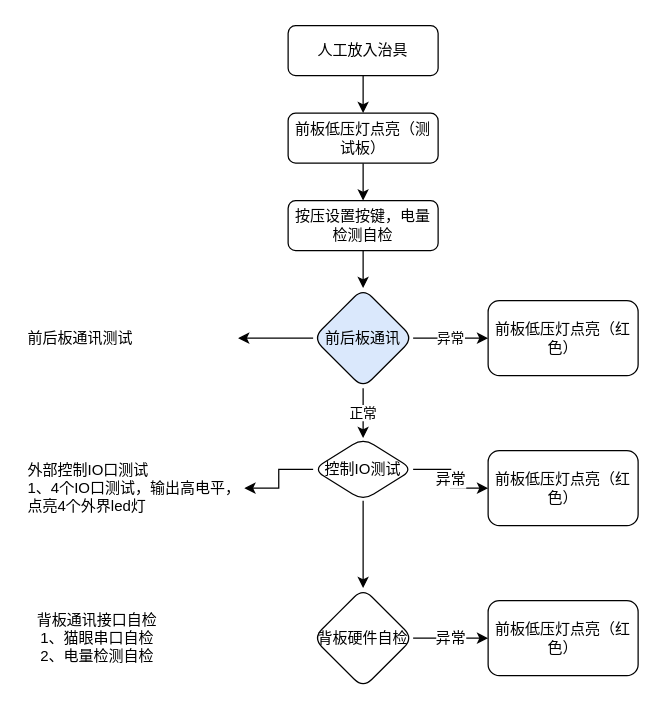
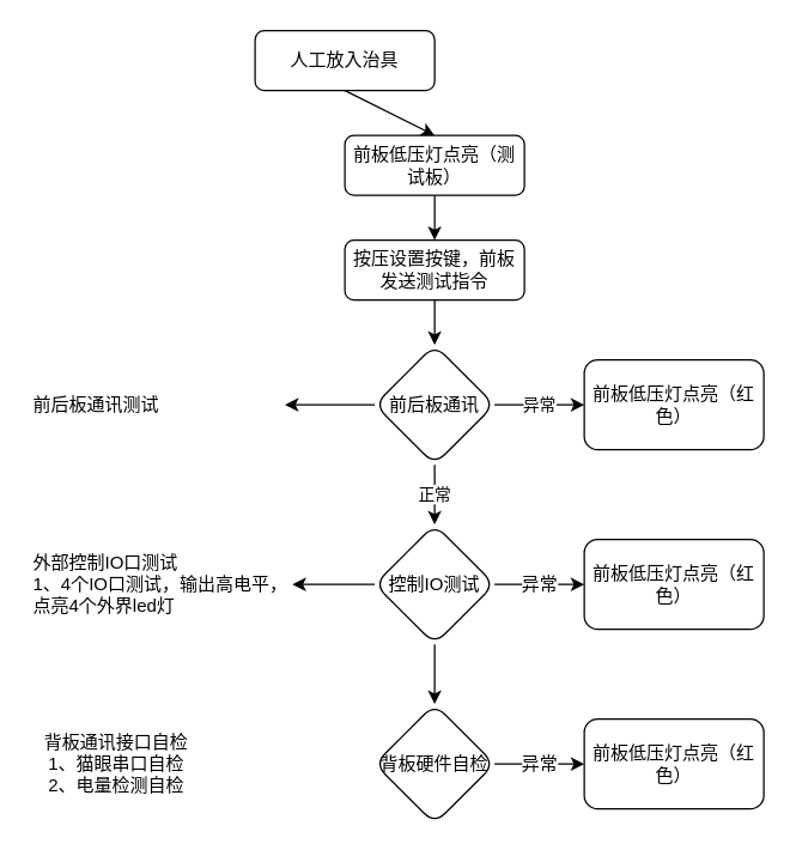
  <mxCell id="0" />
  <mxCell id="1" parent="0" />
- <mxCell id="2" value="人工放入治具" style="rounded=1;whiteSpace=wrap;html=1;" vertex="1" parent="1"><mxGeometry x="230" y="20" width="120" height="40" as="geometry" /></mxCell>
+ <mxCell id="2" value="人工放入治具" style="rounded=1;whiteSpace=wrap;html=1;" vertex="1" parent="1"><mxGeometry x="170" y="20" width="120" height="40" as="geometry" /></mxCell>
  <mxCell id="3" value="" style="endArrow=classic;html=1;rounded=0;exitX=0.5;exitY=1;exitDx=0;exitDy=0;entryX=0.5;entryY=0;entryDx=0;entryDy=0;" edge="1" parent="1" source="2" target="5"><mxGeometry width="50" height="50" relative="1" as="geometry"><mxPoint x="450" y="250" as="sourcePoint" /><mxPoint x="310" y="110" as="targetPoint" /></mxGeometry></mxCell>
  <mxCell id="4" value="" style="edgeStyle=orthogonalEdgeStyle;rounded=0;orthogonalLoop=1;jettySize=auto;html=1;" edge="1" parent="1" source="5" target="7"><mxGeometry relative="1" as="geometry" /></mxCell>
  <mxCell id="5" value="前板低压灯点亮（测试板）" style="rounded=1;whiteSpace=wrap;html=1;" vertex="1" parent="1"><mxGeometry x="230" y="90" width="120" height="40" as="geometry" /></mxCell>
  <mxCell id="6" value="" style="edgeStyle=orthogonalEdgeStyle;rounded=0;orthogonalLoop=1;jettySize=auto;html=1;" edge="1" parent="1" source="7" target="11"><mxGeometry relative="1" as="geometry"><Array as="points"><mxPoint x="290" y="230" /><mxPoint x="290" y="230" /></Array></mxGeometry></mxCell>
- <mxCell id="7" value="按压设置按键，电量检测自检" style="whiteSpace=wrap;html=1;rounded=1;" vertex="1" parent="1"><mxGeometry x="230" y="160" width="120" height="40" as="geometry" /></mxCell>
+ <mxCell id="7" value="按压设置按键，前板发送测试指令" style="whiteSpace=wrap;html=1;rounded=1;" vertex="1" parent="1"><mxGeometry x="230" y="160" width="120" height="40" as="geometry" /></mxCell>
  <mxCell id="8" value="异常" style="edgeStyle=orthogonalEdgeStyle;rounded=0;orthogonalLoop=1;jettySize=auto;html=1;" edge="1" parent="1" source="11" target="12"><mxGeometry relative="1" as="geometry" /></mxCell>
  <mxCell id="9" value="正常" style="edgeStyle=orthogonalEdgeStyle;rounded=0;orthogonalLoop=1;jettySize=auto;html=1;" edge="1" parent="1" source="11" target="16"><mxGeometry relative="1" as="geometry" /></mxCell>
  <mxCell id="10" value="" style="edgeStyle=orthogonalEdgeStyle;rounded=0;orthogonalLoop=1;jettySize=auto;html=1;fontSize=16;" edge="1" parent="1" source="11"><mxGeometry relative="1" as="geometry"><mxPoint x="190" y="270" as="targetPoint" /></mxGeometry></mxCell>
- <mxCell id="11" value="前后板通讯" style="rhombus;whiteSpace=wrap;html=1;rounded=1;fillColor=#dae8fc;" vertex="1" parent="1"><mxGeometry x="250" y="230" width="80" height="80" as="geometry" /></mxCell>
+ <mxCell id="11" value="前后板通讯" style="rhombus;whiteSpace=wrap;html=1;rounded=1;" vertex="1" parent="1"><mxGeometry x="250" y="230" width="80" height="80" as="geometry" /></mxCell>
  <mxCell id="12" value="前板低压灯点亮（红色）" style="whiteSpace=wrap;html=1;rounded=1;" vertex="1" parent="1"><mxGeometry x="390" y="240" width="120" height="60" as="geometry" /></mxCell>
  <mxCell id="13" value="异常" style="edgeStyle=orthogonalEdgeStyle;rounded=0;orthogonalLoop=1;jettySize=auto;html=1;fontSize=12;" edge="1" parent="1" source="16" target="17"><mxGeometry relative="1" as="geometry" /></mxCell>
  <mxCell id="14" value="" style="edgeStyle=orthogonalEdgeStyle;rounded=0;orthogonalLoop=1;jettySize=auto;html=1;fontSize=12;" edge="1" parent="1" source="16" target="18"><mxGeometry relative="1" as="geometry" /></mxCell>
  <mxCell id="15" value="" style="edgeStyle=orthogonalEdgeStyle;rounded=0;orthogonalLoop=1;jettySize=auto;html=1;fontSize=12;" edge="1" parent="1" source="16" target="21"><mxGeometry relative="1" as="geometry" /></mxCell>
- <mxCell id="16" value="控制IO测试" style="rhombus;whiteSpace=wrap;html=1;rounded=1;" vertex="1" parent="1"><mxGeometry x="250" y="350" width="80" height="50" as="geometry" /></mxCell>
+ <mxCell id="16" value="控制IO测试" style="rhombus;whiteSpace=wrap;html=1;rounded=1;" vertex="1" parent="1"><mxGeometry x="250" y="350" width="80" height="80" as="geometry" /></mxCell>
  <mxCell id="17" value="&lt;span&gt;前板低压灯点亮（红色）&lt;/span&gt;" style="whiteSpace=wrap;html=1;rounded=1;" vertex="1" parent="1"><mxGeometry x="390" y="360" width="120" height="60" as="geometry" /></mxCell>
  <mxCell id="18" value="外部控制IO口测试&lt;br&gt;1、4个IO口测试，输出高电平，点亮4个外界led灯" style="text;html=1;strokeColor=none;fillColor=none;align=left;verticalAlign=middle;whiteSpace=wrap;rounded=0;fontSize=12;" vertex="1" parent="1"><mxGeometry x="20" y="362.5" width="175" height="55" as="geometry" /></mxCell>
  <mxCell id="19" value="前后板通讯测试" style="text;html=1;strokeColor=none;fillColor=none;align=left;verticalAlign=middle;whiteSpace=wrap;rounded=0;fontSize=12;" vertex="1" parent="1"><mxGeometry x="20" y="247.5" width="170" height="45" as="geometry" /></mxCell>
  <mxCell id="20" value="异常" style="edgeStyle=orthogonalEdgeStyle;rounded=0;orthogonalLoop=1;jettySize=auto;html=1;fontSize=12;" edge="1" parent="1" source="21" target="22"><mxGeometry relative="1" as="geometry" /></mxCell>
  <mxCell id="21" value="背板硬件自检" style="rhombus;whiteSpace=wrap;html=1;rounded=1;" vertex="1" parent="1"><mxGeometry x="250" y="470" width="80" height="80" as="geometry" /></mxCell>
  <mxCell id="22" value="&lt;span&gt;前板低压灯点亮（红色）&lt;/span&gt;" style="whiteSpace=wrap;html=1;rounded=1;" vertex="1" parent="1"><mxGeometry x="390" y="480" width="120" height="60" as="geometry" /></mxCell>
  <mxCell id="23" value="背板通讯接口自检&lt;br&gt;1、猫眼串口自检&lt;br&gt;2、电量检测自检" style="text;html=1;strokeColor=none;fillColor=none;align=center;verticalAlign=middle;whiteSpace=wrap;rounded=0;fontSize=12;" vertex="1" parent="1"><mxGeometry x="20" y="495" width="115" height="30" as="geometry" /></mxCell>
